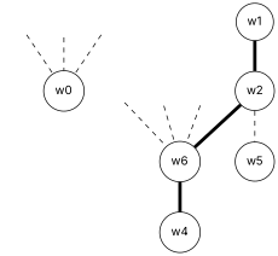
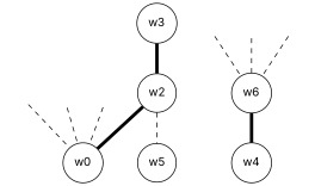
  graph {
    fontname=Inter
    node [fontname=Inter shape=circle]
    edge [fontname=Inter style=dashed]
    a [style=invis]
    b [style=invis]
    c [style=invis]
    d [style=invis]
    e [style=invis]
    f [style=invis]
    w0
    n8 [label=w6]
    w4
-   w1
+   w1 [label=w3]
    w2
    w5
    subgraph sub_1 {
      a
      b
      c
      d
      e
      f
    }
    a -- w0
    b -- w0
    c -- w0
    d -- n8
    e -- n8
    f -- n8
    n8 -- w4 [style="setlinewidth(4)"]
    w1 -- w2 [style="setlinewidth(4)"]
-   w2 -- n8 [style="setlinewidth(4)"]
+   w2 -- w0 [style="setlinewidth(4)"]
    w2 -- w5
  }
